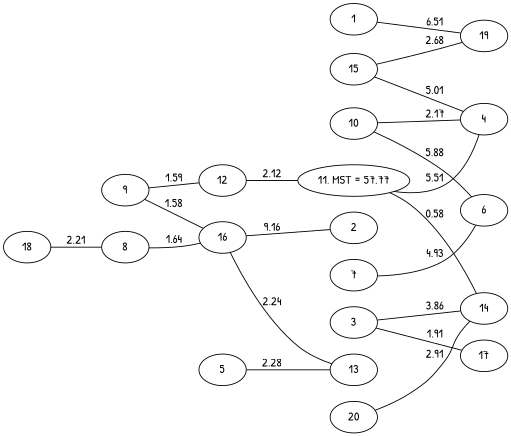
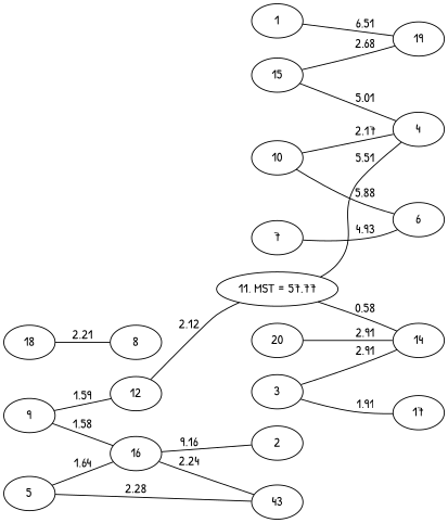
  graph {
    fontname="Patrick Hand"
    rankdir=LR
    node [fontname="Patrick Hand"]
    edge [fontname="Patrick Hand"]
    n1 [label="11, MST = 57.77"]
    4
    14
    12
    3
    17
    18
    8
    5
-   13
+   13 [label=43]
    16
    2
    20
    10
    6
    9
    15
    19
    7
    1
    n1 -- 4 [label=5.51]
    n1 -- 14 [label=0.58]
    12 -- n1 [label=2.12]
-   3 -- 14 [label=3.86]
+   3 -- 14 [label=2.91]
    3 -- 17 [label=1.91]
    18 -- 8 [label=2.21]
    5 -- 13 [label=2.28]
-   8 -- 16 [label=1.64]
+   5 -- 16 [label=1.64]
    16 -- 13 [label=2.24]
    16 -- 2 [label=9.16]
    20 -- 14 [label=2.91]
    10 -- 4 [label=2.17]
    10 -- 6 [label=5.88]
    9 -- 12 [label=1.59]
    9 -- 16 [label=1.58]
    15 -- 4 [label=5.01]
    15 -- 19 [label=2.68]
    7 -- 6 [label=4.93]
    1 -- 19 [label=6.51]
  }
